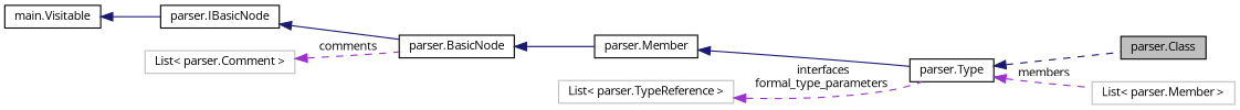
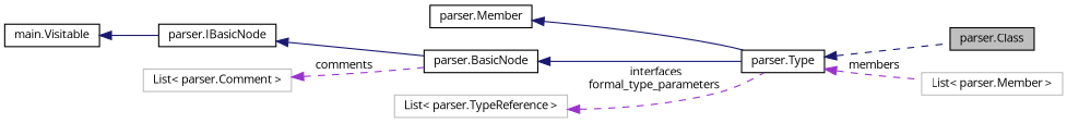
  digraph {
    fontname="Open Sans"
    rankdir=LR
    node [color=black fillcolor=white fontname="Open Sans" fontsize=10 shape=record style=filled]
    edge [color=midnightblue dir=back fontname="Open Sans" fontsize=10 labelfontname=Helvetica labelfontsize=10 style=dashed]
    n1 [fillcolor=grey75 fontcolor=black height=0.2 label="parser.Class" width=0.4]
    n2 [height=0.2 label="parser.Type" width=0.4]
    n3 [color=grey75 height=0.2 label="List\< parser.Member \>" width=0.4]
    n4 [height=0.2 label="parser.Member" width=0.4]
    n5 [height=0.2 label="parser.BasicNode" width=0.4]
    n6 [height=0.2 label="parser.IBasicNode" width=0.4]
    n7 [height=0.2 label="main.Visitable" width=0.4]
    n8 [color=grey75 height=0.2 label="List\< parser.Comment \>" width=0.4]
    n9 [color=grey75 height=0.2 label="List\< parser.TypeReference \>" width=0.4]
    n2 -> n1
    n2 -> n3 [color=darkorchid3 label=" members"]
    n4 -> n2 [style=solid]
-   n5 -> n4 [style=solid]
+   n5 -> n2 [style=solid]
    n6 -> n5 [style=solid]
    n7 -> n6 [style=solid]
    n8 -> n5 [color=darkorchid3 label=" comments"]
    n9 -> n2 [color=darkorchid3 label=" interfaces\nformal_type_parameters"]
  }
